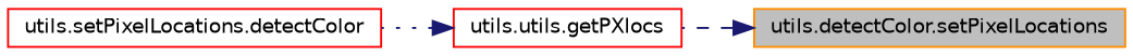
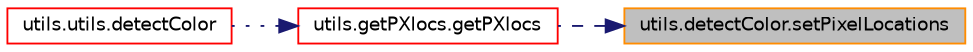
  digraph {
    rankdir=RL
    node [color=red fillcolor=white fontname=Helvetica fontsize=10 shape=record style=filled]
    edge [color=midnightblue dir=back fontname=Helvetica fontsize=10 labelfontname=Helvetica labelfontsize=10]
    n1 [color=darkorange fillcolor=grey75 fontcolor=black height=0.2 label="utils.detectColor.setPixelLocations" width=0.4]
-   n2 [height=0.2 label="utils.utils.getPXlocs" width=0.4]
-   n3 [height=0.2 label="utils.setPixelLocations.detectColor" width=0.4]
+   n2 [height=0.2 label="utils.getPXlocs.getPXlocs" width=0.4]
+   n3 [height=0.2 label="utils.utils.detectColor" width=0.4]
    n1 -> n2 [style=dashed]
    n2 -> n3 [style=dotted]
  }
